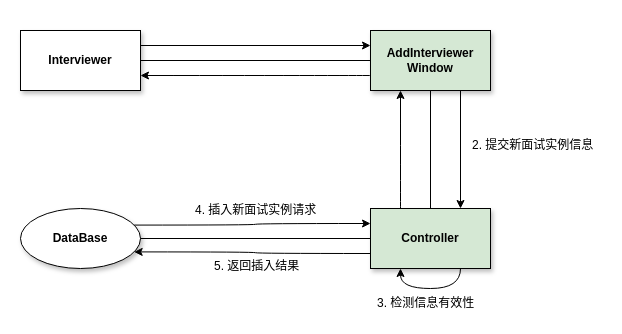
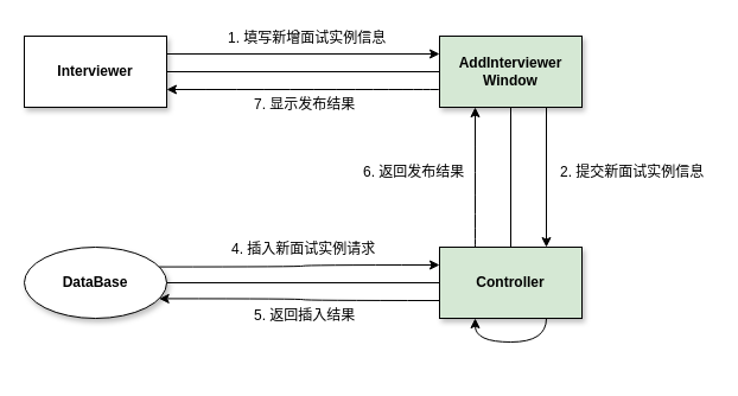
  <mxCell id="0" />
  <mxCell id="1" parent="0" />
  <mxCell id="2" style="edgeStyle=orthogonalEdgeStyle;rounded=0;orthogonalLoop=1;jettySize=auto;html=1;exitX=1;exitY=0.25;exitDx=0;exitDy=0;entryX=0;entryY=0.25;entryDx=0;entryDy=0;" edge="1" parent="1" source="3" target="5"><mxGeometry relative="1" as="geometry" /></mxCell>
  <mxCell id="3" value="&lt;b&gt;Interviewer&lt;/b&gt;" style="rounded=0;whiteSpace=wrap;html=1;shadow=1;" vertex="1" parent="1"><mxGeometry x="20" y="30" width="120" height="60" as="geometry" /></mxCell>
  <mxCell id="4" style="edgeStyle=orthogonalEdgeStyle;curved=1;rounded=0;orthogonalLoop=1;jettySize=auto;html=1;exitX=0;exitY=0.75;exitDx=0;exitDy=0;entryX=1;entryY=0.75;entryDx=0;entryDy=0;" edge="1" parent="1" source="5" target="3"><mxGeometry relative="1" as="geometry" /></mxCell>
  <mxCell id="5" value="&lt;div&gt;&lt;b&gt;AddInterviewer&lt;/b&gt;&lt;/div&gt;&lt;div&gt;&lt;b&gt;Window&lt;/b&gt;&lt;/div&gt;" style="rounded=0;whiteSpace=wrap;html=1;shadow=1;fillColor=#d5e8d4;" vertex="1" parent="1"><mxGeometry x="370" y="30" width="120" height="60" as="geometry" /></mxCell>
  <mxCell id="6" style="edgeStyle=orthogonalEdgeStyle;curved=1;rounded=0;orthogonalLoop=1;jettySize=auto;html=1;exitX=0;exitY=0.75;exitDx=0;exitDy=0;entryX=1;entryY=0.75;entryDx=0;entryDy=0;" edge="1" parent="1" source="8" target="10"><mxGeometry relative="1" as="geometry" /></mxCell>
  <mxCell id="7" style="edgeStyle=orthogonalEdgeStyle;curved=1;rounded=0;orthogonalLoop=1;jettySize=auto;html=1;exitX=0.25;exitY=0;exitDx=0;exitDy=0;entryX=0.25;entryY=1;entryDx=0;entryDy=0;" edge="1" parent="1" source="8" target="5"><mxGeometry relative="1" as="geometry" /></mxCell>
  <mxCell id="8" value="&lt;b&gt;Controller&lt;/b&gt;" style="rounded=0;whiteSpace=wrap;html=1;shadow=1;fillColor=#d5e8d4;" vertex="1" parent="1"><mxGeometry x="370" y="208" width="120" height="60" as="geometry" /></mxCell>
  <mxCell id="9" style="edgeStyle=orthogonalEdgeStyle;curved=1;rounded=0;orthogonalLoop=1;jettySize=auto;html=1;exitX=1;exitY=0.25;exitDx=0;exitDy=0;entryX=0;entryY=0.25;entryDx=0;entryDy=0;" edge="1" parent="1" source="10" target="8"><mxGeometry relative="1" as="geometry" /></mxCell>
  <mxCell id="10" value="&lt;b&gt;DataBase&lt;/b&gt;" style="ellipse;whiteSpace=wrap;html=1;shadow=1;" vertex="1" parent="1"><mxGeometry x="20" y="208" width="120" height="60" as="geometry" /></mxCell>
  <mxCell id="11" value="" style="endArrow=none;html=1;rounded=0;exitX=1;exitY=0.5;exitDx=0;exitDy=0;entryX=0;entryY=0.5;entryDx=0;entryDy=0;" edge="1" parent="1" source="3" target="5"><mxGeometry width="50" height="50" relative="1" as="geometry"><mxPoint x="160" y="180" as="sourcePoint" /><mxPoint x="210" y="130" as="targetPoint" /></mxGeometry></mxCell>
  <mxCell id="12" value="" style="endArrow=none;html=1;rounded=0;exitX=1;exitY=0.5;exitDx=0;exitDy=0;" edge="1" parent="1" source="10" target="8"><mxGeometry width="50" height="50" relative="1" as="geometry"><mxPoint x="170" y="250" as="sourcePoint" /><mxPoint x="220" y="200" as="targetPoint" /></mxGeometry></mxCell>
  <mxCell id="13" value="" style="endArrow=none;html=1;rounded=0;exitX=0.5;exitY=0;exitDx=0;exitDy=0;entryX=0.5;entryY=1;entryDx=0;entryDy=0;" edge="1" parent="1" source="8" target="5"><mxGeometry width="50" height="50" relative="1" as="geometry"><mxPoint x="560" y="230" as="sourcePoint" /><mxPoint x="610" y="180" as="targetPoint" /></mxGeometry></mxCell>
+ <mxCell id="14" value="1. 填写新增面试实例信息" style="text;html=1;strokeColor=none;fillColor=none;align=left;verticalAlign=middle;whiteSpace=wrap;rounded=0;" vertex="1" parent="1"><mxGeometry x="190" y="20" width="140" height="24" as="geometry" /></mxCell>
  <mxCell id="15" value="" style="endArrow=classic;html=1;rounded=0;exitX=0.75;exitY=1;exitDx=0;exitDy=0;entryX=0.75;entryY=0;entryDx=0;entryDy=0;" edge="1" parent="1" source="5" target="8"><mxGeometry width="50" height="50" relative="1" as="geometry"><mxPoint x="340" y="240" as="sourcePoint" /><mxPoint x="390" y="190" as="targetPoint" /></mxGeometry></mxCell>
  <mxCell id="16" value="2. 提交新面试实例信息" style="text;html=1;strokeColor=none;fillColor=none;align=left;verticalAlign=middle;whiteSpace=wrap;rounded=0;" vertex="1" parent="1"><mxGeometry x="470" y="130" width="130" height="30" as="geometry" /></mxCell>
  <mxCell id="17" value="5. 返回插入结果" style="text;html=1;strokeColor=none;fillColor=none;align=left;verticalAlign=middle;whiteSpace=wrap;rounded=0;" vertex="1" parent="1"><mxGeometry x="211.5" y="250" width="88" height="32" as="geometry" /></mxCell>
  <mxCell id="18" value="4. 插入新面试实例请求" style="text;html=1;strokeColor=none;fillColor=none;align=left;verticalAlign=middle;whiteSpace=wrap;rounded=0;" vertex="1" parent="1"><mxGeometry x="193" y="200" width="125" height="19" as="geometry" /></mxCell>
+ <mxCell id="19" value="7. 显示发布结果" style="text;html=1;strokeColor=none;fillColor=none;align=left;verticalAlign=middle;whiteSpace=wrap;rounded=0;" vertex="1" parent="1"><mxGeometry x="212" y="73" width="90" height="30" as="geometry" /></mxCell>
+ <mxCell id="20" value="6. 返回发布结果" style="text;html=1;strokeColor=none;fillColor=none;align=left;verticalAlign=middle;whiteSpace=wrap;rounded=0;" vertex="1" parent="1"><mxGeometry x="304" y="130" width="97" height="30" as="geometry" /></mxCell>
  <mxCell id="21" style="edgeStyle=orthogonalEdgeStyle;curved=1;rounded=0;orthogonalLoop=1;jettySize=auto;html=1;exitX=0.75;exitY=1;exitDx=0;exitDy=0;entryX=0.25;entryY=1;entryDx=0;entryDy=0;" edge="1" parent="1" source="8" target="8"><mxGeometry relative="1" as="geometry" /></mxCell>
- <mxCell id="22" value="3. 检测信息有效性" style="text;html=1;strokeColor=none;fillColor=none;align=left;verticalAlign=middle;whiteSpace=wrap;rounded=0;" vertex="1" parent="1"><mxGeometry x="375" y="293" width="115" height="19" as="geometry" /></mxCell>
